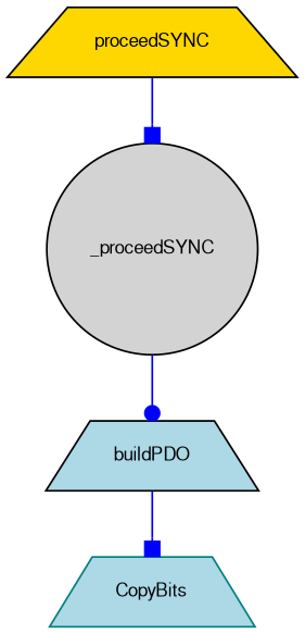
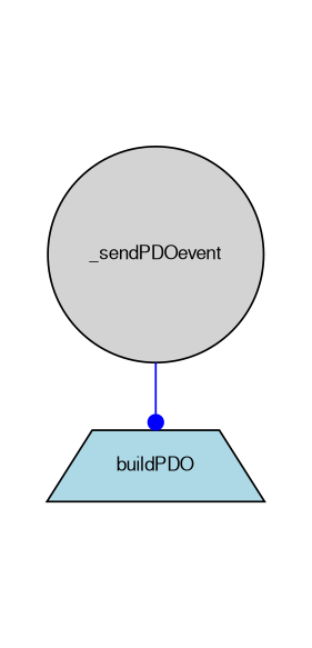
  digraph {
    rankdir=TB
    node [color=black fillcolor=lightblue fontname=FreeSans fontsize=10 shape=trapezium style=filled]
    edge [arrowhead=box color=blue fontname=FreeSans fontsize=10 labelfontname=FreeSans labelfontsize=10 style=solid]
-   n1 [fillcolor=gold fontcolor=black height=0.2 label=proceedSYNC width=0.4]
-   n2 [fillcolor=lightgrey height=0.2 label=_proceedSYNC shape=circle width=0.4]
+   n2 [fillcolor=lightgrey height=0.2 label=_sendPDOevent shape=circle width=0.4]
    n3 [height=0.2 label=buildPDO width=0.4]
-   n4 [color=teal height=0.2 label=CopyBits width=0.4]
-   n1 -> n2
    n2 -> n3 [arrowhead=dot]
-   n3 -> n4
  }
